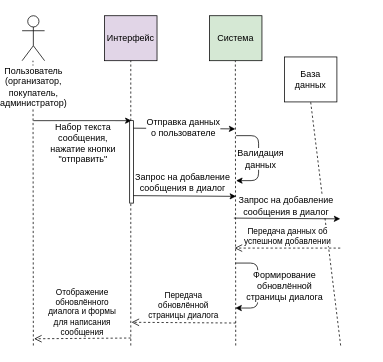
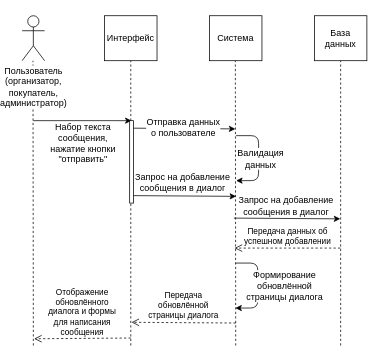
  <mxCell id="0" />
  <mxCell id="1" parent="0" />
- <mxCell id="2" value="Интерфейс" style="rounded=0;whiteSpace=wrap;html=1;fillColor=#e1d5e7;" parent="1" vertex="1"><mxGeometry x="130" y="20" width="70" height="60" as="geometry" /></mxCell>
- <mxCell id="3" value="Система" style="rounded=0;whiteSpace=wrap;html=1;fillColor=#d5e8d4;" parent="1" vertex="1"><mxGeometry x="270" y="20" width="70" height="60" as="geometry" /></mxCell>
- <mxCell id="4" value="База данных" style="rounded=0;whiteSpace=wrap;html=1;" parent="1" vertex="1"><mxGeometry x="370" y="75" width="70" height="60" as="geometry" /></mxCell>
+ <mxCell id="2" value="Интерфейс" style="rounded=0;whiteSpace=wrap;html=1;" parent="1" vertex="1"><mxGeometry x="130" y="20" width="70" height="60" as="geometry" /></mxCell>
+ <mxCell id="3" value="Система" style="rounded=0;whiteSpace=wrap;html=1;" parent="1" vertex="1"><mxGeometry x="270" y="20" width="70" height="60" as="geometry" /></mxCell>
+ <mxCell id="4" value="База данных" style="rounded=0;whiteSpace=wrap;html=1;" parent="1" vertex="1"><mxGeometry x="410" y="20" width="70" height="60" as="geometry" /></mxCell>
  <mxCell id="5" value="" style="endArrow=none;dashed=1;html=1;entryX=0.5;entryY=1;entryDx=0;entryDy=0;" parent="1" target="4" edge="1"><mxGeometry width="50" height="50" relative="1" as="geometry"><mxPoint x="445" y="460" as="sourcePoint" /><mxPoint x="50" y="120" as="targetPoint" /></mxGeometry></mxCell>
  <mxCell id="6" value="" style="endArrow=none;dashed=1;html=1;entryX=0.5;entryY=1;entryDx=0;entryDy=0;" parent="1" edge="1"><mxGeometry width="50" height="50" relative="1" as="geometry"><mxPoint x="305" y="460" as="sourcePoint" /><mxPoint x="304.5" y="80" as="targetPoint" /></mxGeometry></mxCell>
  <mxCell id="7" value="" style="endArrow=none;dashed=1;html=1;entryX=0.5;entryY=1;entryDx=0;entryDy=0;" parent="1" edge="1"><mxGeometry width="50" height="50" relative="1" as="geometry"><mxPoint x="165" y="460" as="sourcePoint" /><mxPoint x="165" y="80" as="targetPoint" /></mxGeometry></mxCell>
  <mxCell id="8" value="" style="endArrow=none;dashed=1;html=1;entryX=0.5;entryY=1;entryDx=0;entryDy=0;" parent="1" edge="1"><mxGeometry width="50" height="50" relative="1" as="geometry"><mxPoint x="35" y="460" as="sourcePoint" /><mxPoint x="34.5" y="80" as="targetPoint" /></mxGeometry></mxCell>
  <mxCell id="9" value="Пользователь&lt;br&gt;(организатор,&lt;br&gt;покупатель,&lt;br&gt;администратор)&lt;br&gt;" style="shape=umlActor;verticalLabelPosition=bottom;labelBackgroundColor=#ffffff;verticalAlign=top;html=1;outlineConnect=0;" parent="1" vertex="1"><mxGeometry x="20" y="20" width="30" height="60" as="geometry" /></mxCell>
  <mxCell id="10" value="" style="endArrow=classic;html=1;" parent="1" edge="1"><mxGeometry width="50" height="50" relative="1" as="geometry"><mxPoint x="35" y="160" as="sourcePoint" /><mxPoint x="166" y="160" as="targetPoint" /></mxGeometry></mxCell>
  <mxCell id="11" value="Набор текста&lt;br&gt;сообщения,&lt;br&gt;нажатие кнопки&lt;br&gt;&quot;отправить&quot;&lt;br&gt;" style="text;html=1;resizable=0;points=[];align=center;verticalAlign=middle;labelBackgroundColor=#ffffff;" parent="10" vertex="1" connectable="0"><mxGeometry x="0.23" relative="1" as="geometry"><mxPoint x="-15.5" y="29" as="offset" /></mxGeometry></mxCell>
  <mxCell id="12" value="" style="endArrow=classic;html=1;" parent="1" edge="1"><mxGeometry width="50" height="50" relative="1" as="geometry"><mxPoint x="166.5" y="260" as="sourcePoint" /><mxPoint x="305.5" y="261" as="targetPoint" /></mxGeometry></mxCell>
  <mxCell id="13" value="Запрос на добавление&lt;br&gt;сообщения в диалог&lt;br&gt;" style="text;html=1;resizable=0;points=[];align=center;verticalAlign=middle;labelBackgroundColor=#ffffff;" parent="12" vertex="1" connectable="0"><mxGeometry x="-0.143" y="-1" relative="1" as="geometry"><mxPoint x="7.5" y="-19.5" as="offset" /></mxGeometry></mxCell>
  <mxCell id="14" value="" style="endArrow=classic;html=1;" parent="1" edge="1"><mxGeometry width="50" height="50" relative="1" as="geometry"><mxPoint x="302.5" y="290" as="sourcePoint" /><mxPoint x="444.5" y="291" as="targetPoint" /></mxGeometry></mxCell>
  <mxCell id="15" value="Запрос на добавление&lt;br&gt;сообщения в диалог&lt;br&gt;" style="text;html=1;resizable=0;points=[];align=center;verticalAlign=middle;labelBackgroundColor=#ffffff;" parent="14" vertex="1" connectable="0"><mxGeometry x="0.279" relative="1" as="geometry"><mxPoint x="-22" y="-17" as="offset" /></mxGeometry></mxCell>
  <mxCell id="16" value="" style="endArrow=classic;html=1;" parent="1" edge="1"><mxGeometry width="50" height="50" relative="1" as="geometry"><mxPoint x="165.5" y="170" as="sourcePoint" /><mxPoint x="304.5" y="171" as="targetPoint" /></mxGeometry></mxCell>
  <mxCell id="17" value="Отправка данных&lt;br&gt;о пользователе&lt;br&gt;" style="text;html=1;resizable=0;points=[];align=center;verticalAlign=middle;labelBackgroundColor=#ffffff;" parent="16" vertex="1" connectable="0"><mxGeometry x="-0.143" y="-1" relative="1" as="geometry"><mxPoint x="9" y="-3" as="offset" /></mxGeometry></mxCell>
  <mxCell id="18" value="" style="endArrow=classic;html=1;" parent="1" edge="1"><mxGeometry width="50" height="50" relative="1" as="geometry"><mxPoint x="305.5" y="180" as="sourcePoint" /><mxPoint x="305.5" y="240" as="targetPoint" /><Array as="points"><mxPoint x="335.5" y="180" /><mxPoint x="335.5" y="240" /></Array></mxGeometry></mxCell>
  <mxCell id="19" value="Валидация&lt;br&gt;данных&lt;br&gt;" style="text;html=1;resizable=0;points=[];align=center;verticalAlign=middle;labelBackgroundColor=#ffffff;" parent="18" vertex="1" connectable="0"><mxGeometry x="0.079" relative="1" as="geometry"><mxPoint x="2" y="-5" as="offset" /></mxGeometry></mxCell>
  <mxCell id="20" value="" style="rounded=0;whiteSpace=wrap;html=1;" parent="1" vertex="1"><mxGeometry x="163.5" y="160" width="5" height="110" as="geometry" /></mxCell>
  <mxCell id="21" value="" style="endArrow=classic;html=1;" edge="1" parent="1"><mxGeometry width="50" height="50" relative="1" as="geometry"><mxPoint x="304.5" y="350" as="sourcePoint" /><mxPoint x="304.5" y="410" as="targetPoint" /><Array as="points"><mxPoint x="334.5" y="350" /><mxPoint x="334.5" y="410" /></Array></mxGeometry></mxCell>
  <mxCell id="22" value="Формирование&lt;br&gt;обновлённой&lt;br&gt;страницы диалога&lt;br&gt;" style="text;html=1;resizable=0;points=[];align=center;verticalAlign=middle;labelBackgroundColor=#ffffff;" vertex="1" connectable="0" parent="21"><mxGeometry x="0.079" relative="1" as="geometry"><mxPoint x="35" y="-4.5" as="offset" /></mxGeometry></mxCell>
  <mxCell id="23" value="&lt;span&gt;Передача данных&amp;nbsp;об&lt;/span&gt;&lt;br&gt;&lt;span&gt;успешном добавлении&lt;/span&gt;" style="html=1;verticalAlign=bottom;endArrow=open;dashed=1;endSize=8;" edge="1" parent="1"><mxGeometry relative="1" as="geometry"><mxPoint x="444.5" y="330" as="sourcePoint" /><mxPoint x="303.5" y="330" as="targetPoint" /></mxGeometry></mxCell>
  <mxCell id="24" value="Передача&lt;br&gt;обновлённой&lt;br&gt;страницы диалога&lt;br&gt;" style="html=1;verticalAlign=bottom;endArrow=open;dashed=1;endSize=8;" edge="1" parent="1"><mxGeometry relative="1" as="geometry"><mxPoint x="305" y="430" as="sourcePoint" /><mxPoint x="166" y="429" as="targetPoint" /><mxPoint as="offset" /></mxGeometry></mxCell>
  <mxCell id="25" value="&lt;span&gt;Отображение&lt;/span&gt;&lt;br&gt;&lt;span&gt;обновлённого&lt;/span&gt;&lt;br&gt;&lt;span&gt;диалога&amp;nbsp;и формы&lt;/span&gt;&lt;br&gt;&lt;span&gt;для написания&lt;/span&gt;&lt;br&gt;&lt;span&gt;сообщения&lt;/span&gt;" style="html=1;verticalAlign=bottom;endArrow=open;dashed=1;endSize=8;" edge="1" parent="1"><mxGeometry relative="1" as="geometry"><mxPoint x="165" y="450" as="sourcePoint" /><mxPoint x="36" y="451" as="targetPoint" /></mxGeometry></mxCell>
